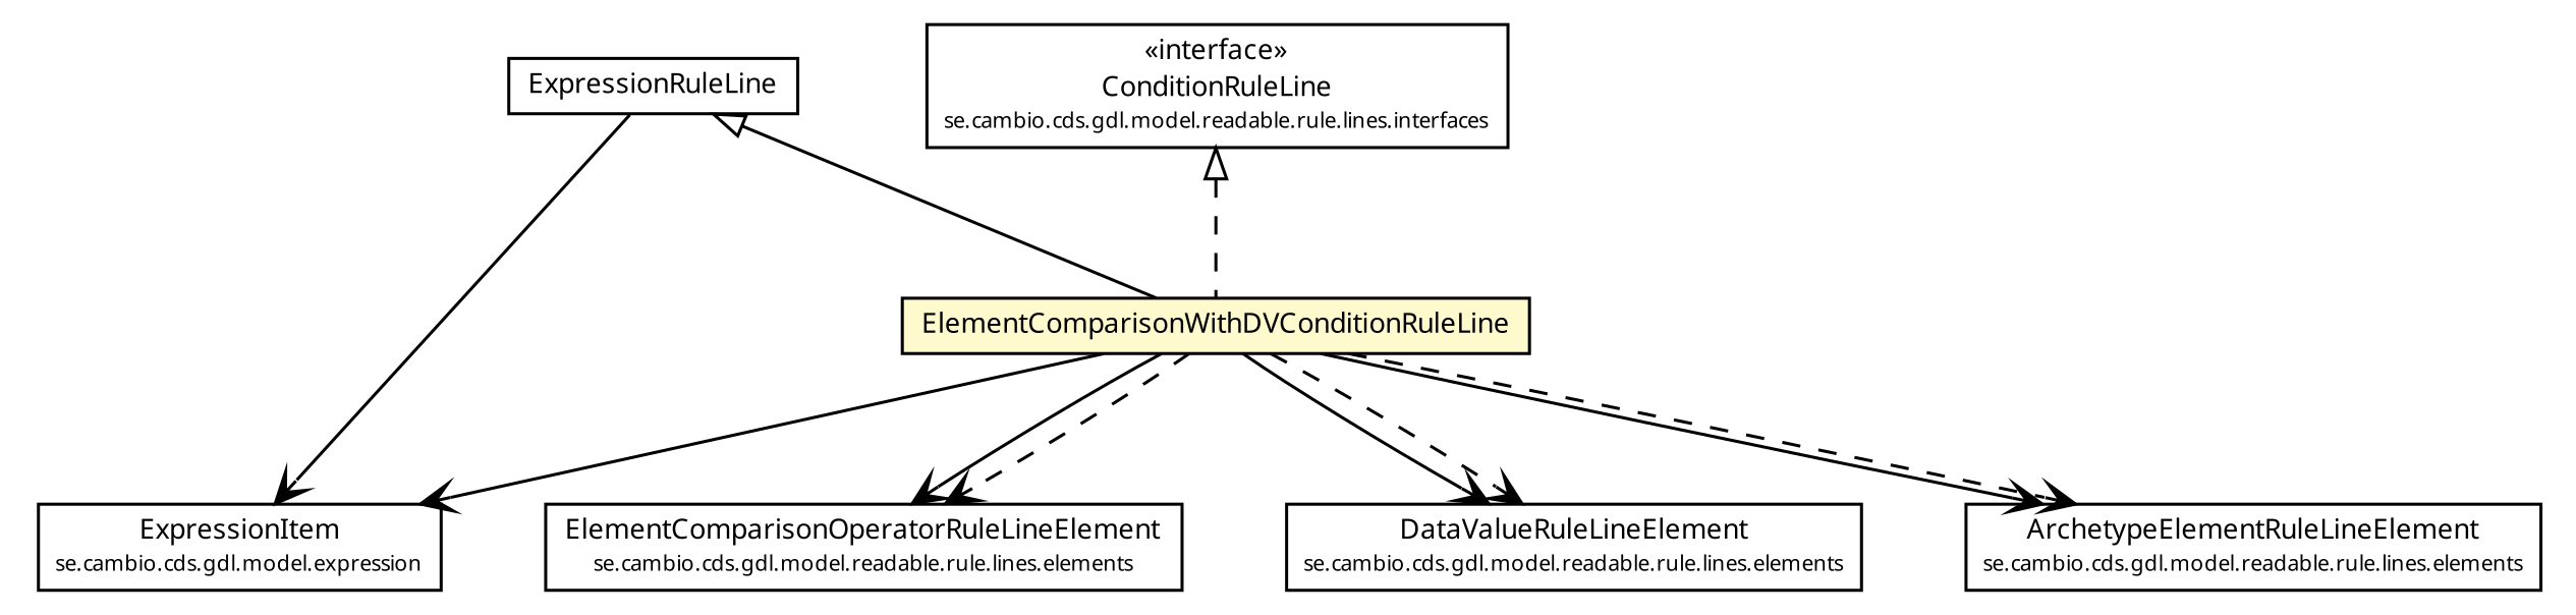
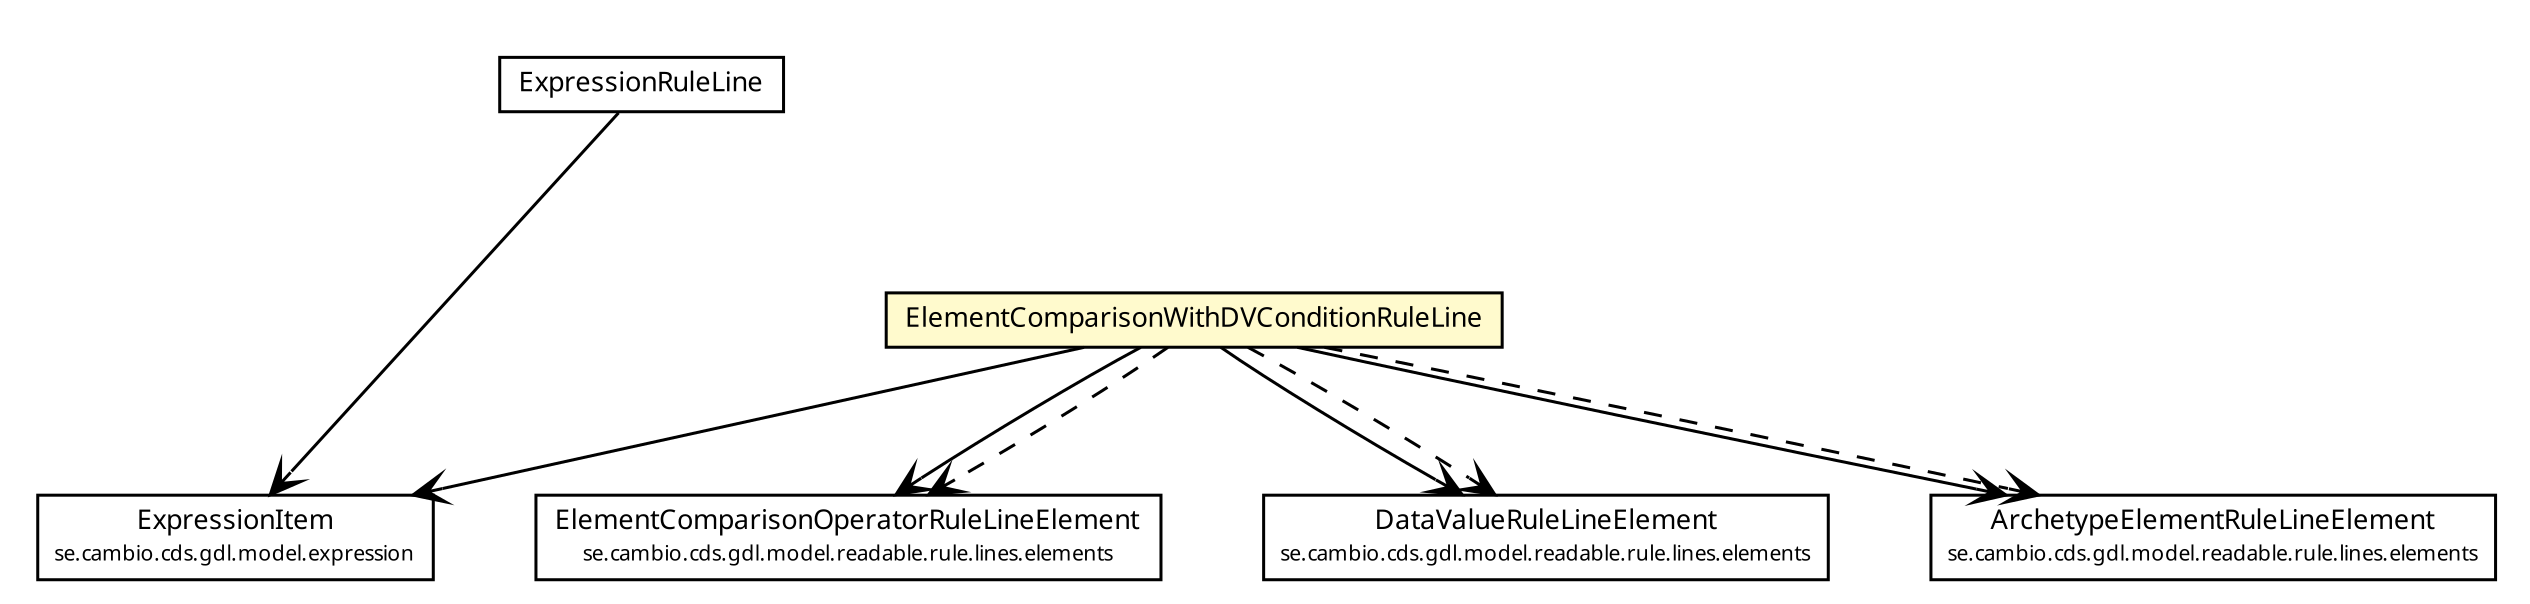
  digraph {
    nodesep=0.25
    ranksep=0.5
    node [fontcolor=black fontname="Trebuchet MS" fontsize=9.0 shape=plaintext]
    edge [arrowhead=open color=black fontcolor=black fontname="Trebuchet MS" fontsize=10.0 headport=p labelfontname="Trebuchet MS" labelfontsize=10 tailport=p]
    n1 [label=<<table title="se.cambio.cds.gdl.model.expression.ExpressionItem" border="0" cellborder="1" cellspacing="0" cellpadding="2" port="p" href="../../../expression/ExpressionItem.html"> 		<tr><td><table border="0" cellspacing="0" cellpadding="1"> <tr><td align="center" balign="center"><font face="Trebuchet MS"> ExpressionItem </font></td></tr> <tr><td align="center" balign="center"><font face="Trebuchet MS" point-size="7.0"> se.cambio.cds.gdl.model.expression </font></td></tr> 		</table></td></tr> 		</table>>]
    n2 [label=<<table title="se.cambio.cds.gdl.model.readable.rule.lines.ExpressionRuleLine" border="0" cellborder="1" cellspacing="0" cellpadding="2" port="p" href="./ExpressionRuleLine.html"> 		<tr><td><table border="0" cellspacing="0" cellpadding="1"> <tr><td align="center" balign="center"><font face="Trebuchet MS"> ExpressionRuleLine </font></td></tr> 		</table></td></tr> 		</table>>]
    n3 [label=<<table title="se.cambio.cds.gdl.model.readable.rule.lines.ElementComparisonWithDVConditionRuleLine" border="0" cellborder="1" cellspacing="0" cellpadding="2" port="p" bgcolor="lemonChiffon" href="./ElementComparisonWithDVConditionRuleLine.html"> 		<tr><td><table border="0" cellspacing="0" cellpadding="1"> <tr><td align="center" balign="center"><font face="Trebuchet MS"> ElementComparisonWithDVConditionRuleLine </font></td></tr> 		</table></td></tr> 		</table>>]
    n4 [label=<<table title="se.cambio.cds.gdl.model.readable.rule.lines.elements.ElementComparisonOperatorRuleLineElement" border="0" cellborder="1" cellspacing="0" cellpadding="2" port="p" href="./elements/ElementComparisonOperatorRuleLineElement.html"> 		<tr><td><table border="0" cellspacing="0" cellpadding="1"> <tr><td align="center" balign="center"><font face="Trebuchet MS"> ElementComparisonOperatorRuleLineElement </font></td></tr> <tr><td align="center" balign="center"><font face="Trebuchet MS" point-size="7.0"> se.cambio.cds.gdl.model.readable.rule.lines.elements </font></td></tr> 		</table></td></tr> 		</table>>]
    n5 [label=<<table title="se.cambio.cds.gdl.model.readable.rule.lines.elements.DataValueRuleLineElement" border="0" cellborder="1" cellspacing="0" cellpadding="2" port="p" href="./elements/DataValueRuleLineElement.html"> 		<tr><td><table border="0" cellspacing="0" cellpadding="1"> <tr><td align="center" balign="center"><font face="Trebuchet MS"> DataValueRuleLineElement </font></td></tr> <tr><td align="center" balign="center"><font face="Trebuchet MS" point-size="7.0"> se.cambio.cds.gdl.model.readable.rule.lines.elements </font></td></tr> 		</table></td></tr> 		</table>>]
    n6 [label=<<table title="se.cambio.cds.gdl.model.readable.rule.lines.elements.ArchetypeElementRuleLineElement" border="0" cellborder="1" cellspacing="0" cellpadding="2" port="p" href="./elements/ArchetypeElementRuleLineElement.html"> 		<tr><td><table border="0" cellspacing="0" cellpadding="1"> <tr><td align="center" balign="center"><font face="Trebuchet MS"> ArchetypeElementRuleLineElement </font></td></tr> <tr><td align="center" balign="center"><font face="Trebuchet MS" point-size="7.0"> se.cambio.cds.gdl.model.readable.rule.lines.elements </font></td></tr> 		</table></td></tr> 		</table>>]
-   n7 [label=<<table title="se.cambio.cds.gdl.model.readable.rule.lines.interfaces.ConditionRuleLine" border="0" cellborder="1" cellspacing="0" cellpadding="2" port="p" href="./interfaces/ConditionRuleLine.html"> 		<tr><td><table border="0" cellspacing="0" cellpadding="1"> <tr><td align="center" balign="center"> &#171;interface&#187; </td></tr> <tr><td align="center" balign="center"><font face="Trebuchet MS"> ConditionRuleLine </font></td></tr> <tr><td align="center" balign="center"><font face="Trebuchet MS" point-size="7.0"> se.cambio.cds.gdl.model.readable.rule.lines.interfaces </font></td></tr> 		</table></td></tr> 		</table>>]
    n2 -> n1 [style=solid]
-   n2 -> n3 [arrowtail=empty dir=back fontsize=10 arrowhead="" color="" fontcolor=""]
    n3 -> n1 [style=solid]
    n3 -> n4
    n3 -> n4 [style=dashed]
    n3 -> n5
    n3 -> n5 [style=dashed]
    n3 -> n6
    n3 -> n6 [style=dashed]
-   n7 -> n3 [arrowtail=empty dir=back fontsize=10 style=dashed arrowhead="" color="" fontcolor=""]
  }
